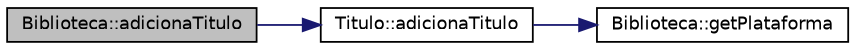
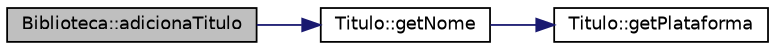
  digraph {
    rankdir=LR
    node [color=black fillcolor=white fontname=Helvetica fontsize=10 shape=record style=filled]
    edge [color=midnightblue fontname=Helvetica fontsize=10 labelfontname=Helvetica labelfontsize=10 style=solid]
    n1 [fillcolor=grey75 fontcolor=black height=0.2 label="Biblioteca::adicionaTitulo" width=0.4]
-   n2 [height=0.2 label="Titulo::adicionaTitulo" width=0.4]
-   n3 [height=0.2 label="Biblioteca::getPlataforma" width=0.4]
+   n2 [height=0.2 label="Titulo::getNome" width=0.4]
+   n3 [height=0.2 label="Titulo::getPlataforma" width=0.4]
    n1 -> n2
    n2 -> n3
  }
